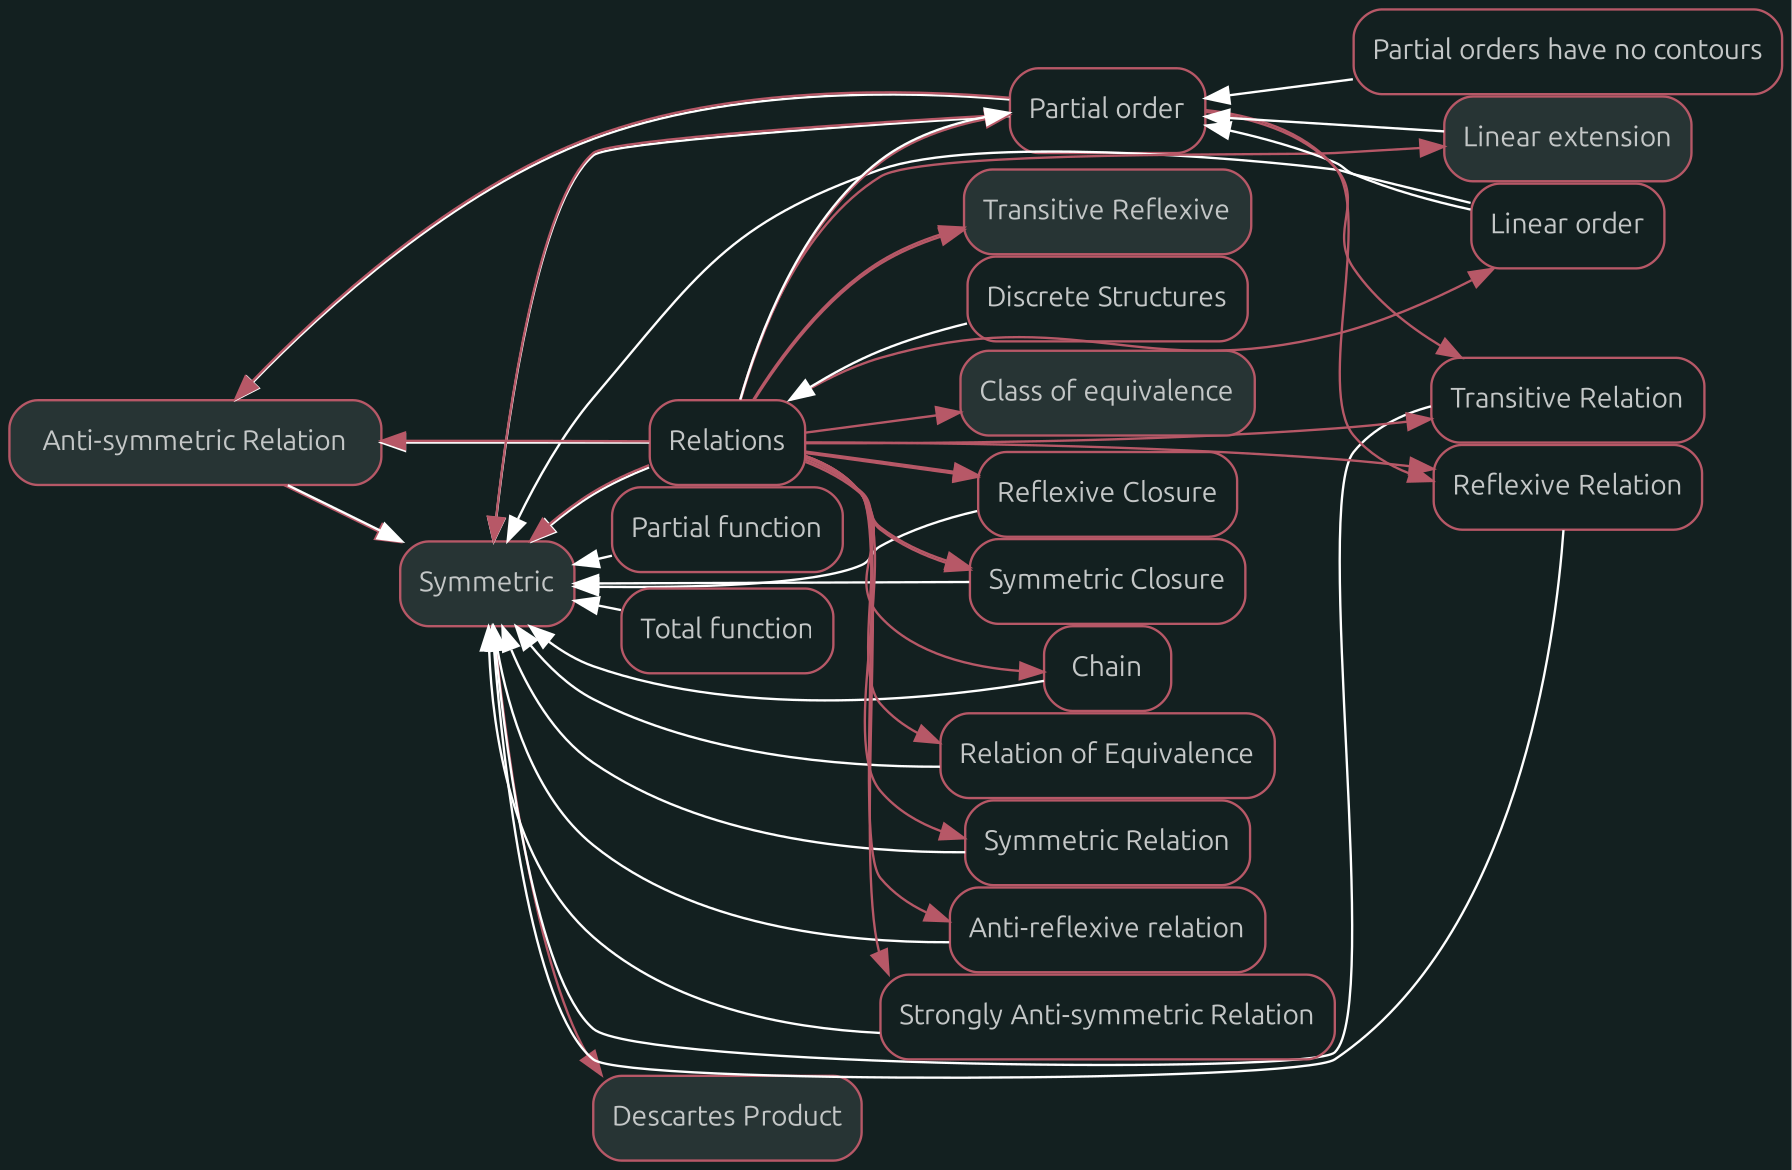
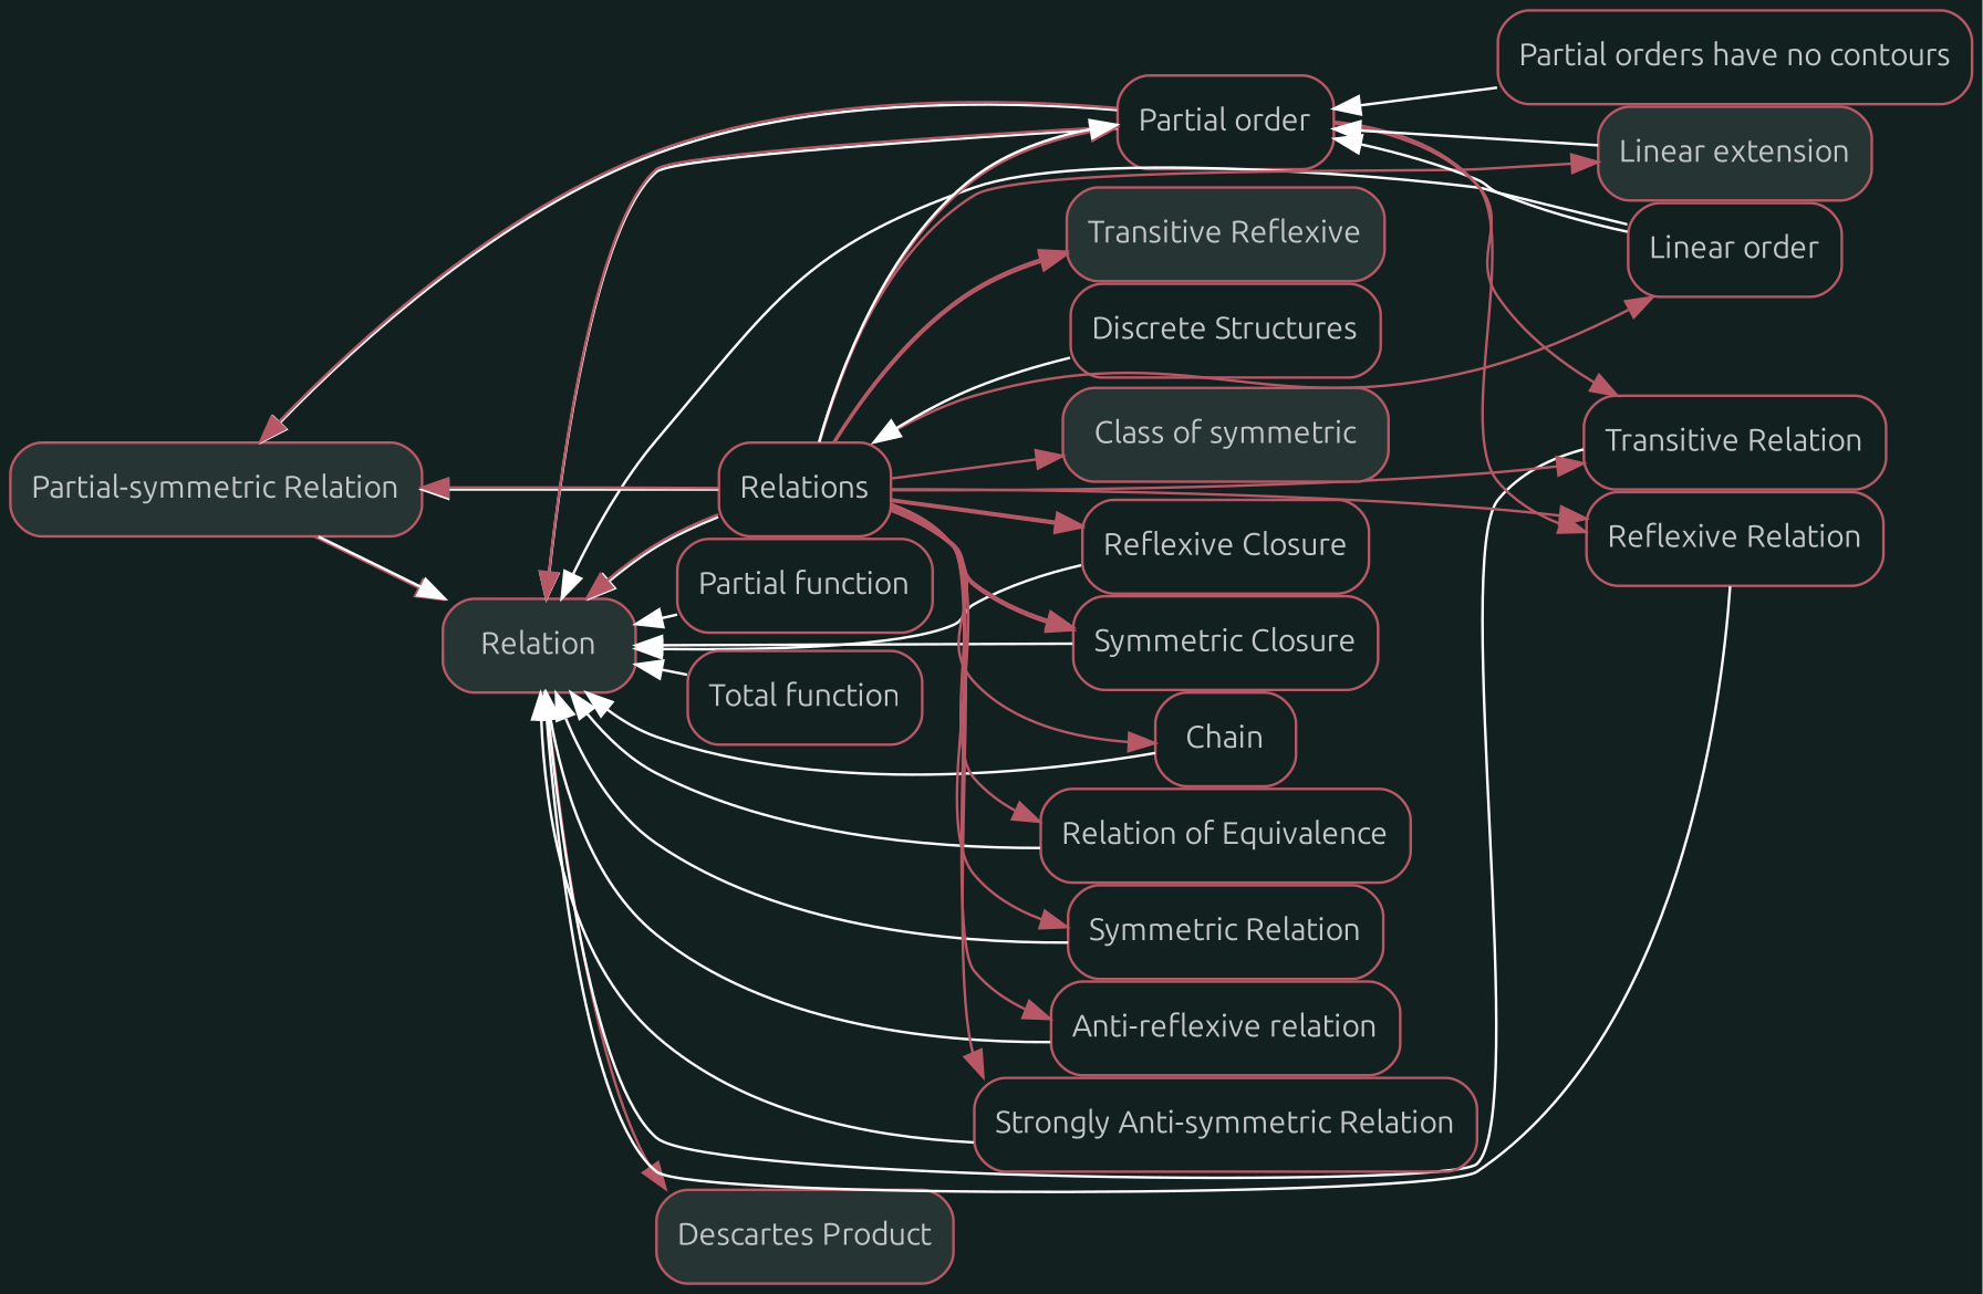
  digraph {
    bgcolor="#132020"
    fontname=Ubuntu
    nodesep=0
    rankdir=LR
    ranksep=0
    node [color="#b75867" fillcolor="#FFFFFF" fontcolor="#c4c7c7" fontname=Ubuntu fontsize="12px" labelfontname=sans shape=rectangle style=rounded]
    edge [color="#b75867" fontname=Ubuntu]
-   n1 [fillcolor="#273434" label="Anti-symmetric Relation" style="rounded,filled"]
-   n2 [fillcolor="#273434" label=Symmetric style="rounded,filled"]
+   n1 [fillcolor="#273434" label="Partial-symmetric Relation" style="rounded,filled"]
+   n2 [fillcolor="#273434" label=Relation style="rounded,filled"]
    n3 [label=Relations]
    n4 [label="Partial order"]
    n5 [fillcolor="#273434" label="Descartes Product" style="rounded,filled"]
    n6 [label=Chain]
    n7 [label="Reflexive Closure"]
    n8 [label="Symmetric Closure"]
    n9 [label="Relation of Equivalence"]
    n10 [label="Symmetric Relation"]
    n11 [label="Partial function"]
    n12 [label="Linear order"]
    n13 [label="Total function"]
    n14 [label="Transitive Relation"]
    n15 [label="Reflexive Relation"]
    n16 [label="Anti-reflexive relation"]
    n17 [label="Strongly Anti-symmetric Relation"]
    n18 [fillcolor="#273434" label="Linear extension" style="rounded,filled"]
-   n19 [fillcolor="#273434" label="Class of equivalence" style="rounded,filled"]
+   n19 [fillcolor="#273434" label="Class of symmetric" style="rounded,filled"]
    n20 [fillcolor="#273434" label="Transitive Reflexive" style="rounded,filled"]
    n21 [label="Discrete Structures"]
    n22 [label="Partial orders have no contours"]
    subgraph sub_1 {
      n1
      n2
    }
    subgraph sub_2 {
      n1
      n3
      n4
    }
    subgraph sub_3 {
      n2
      n5
    }
    subgraph sub_4 {
      n1
      n2
      n3
      n4
      n6
      n7
      n8
      n9
      n10
      n11
      n12
      n13
      n14
      n15
      n16
      n17
    }
    subgraph sub_5 {
      n1
      n2
      n3
      n4
      n6
      n7
      n8
      n9
      n10
      n12
      n14
      n15
      n16
      n17
      n18
      n19
      n20
    }
    subgraph sub_6 {
      n3
      n21
    }
    subgraph sub_7 {
      n1
      n2
      n4
      n14
      n15
    }
    subgraph sub_8 {
      n3
      n4
      n12
      n18
      n22
    }
    n1 -> n2
    n1 -> n3 [color="#FFFFFF" dir=back]
    n1 -> n4 [color="#FFFFFF" dir=back]
    n2 -> n1 [color="#FFFFFF" dir=back]
    n2 -> n3 [color="#FFFFFF" dir=back]
    n2 -> n4 [color="#FFFFFF" dir=back]
    n2 -> n5
    n2 -> n6 [color="#FFFFFF" dir=back]
    n2 -> n7 [color="#FFFFFF" dir=back]
    n2 -> n8 [color="#FFFFFF" dir=back]
    n2 -> n9 [color="#FFFFFF" dir=back]
    n2 -> n10 [color="#FFFFFF" dir=back]
    n2 -> n11 [color="#FFFFFF" dir=back]
    n2 -> n12 [color="#FFFFFF" dir=back]
    n2 -> n13 [color="#FFFFFF" dir=back]
    n2 -> n14 [color="#FFFFFF" dir=back]
    n2 -> n15 [color="#FFFFFF" dir=back]
    n2 -> n16 [color="#FFFFFF" dir=back]
    n2 -> n17 [color="#FFFFFF" dir=back]
    n3 -> n1
    n3 -> n2
    n3 -> n4
    n3 -> n6
    n3 -> n7
    n3 -> n7
    n3 -> n8
    n3 -> n8
    n3 -> n9
    n3 -> n10
    n3 -> n12
    n3 -> n14
    n3 -> n15
    n3 -> n16
    n3 -> n17
    n3 -> n18
    n3 -> n19
    n3 -> n20
    n3 -> n20
    n3 -> n21 [color="#FFFFFF" dir=back]
    n4 -> n1
    n4 -> n2
    n4 -> n3 [color="#FFFFFF" dir=back]
    n4 -> n12 [color="#FFFFFF" dir=back]
    n4 -> n14
    n4 -> n15
    n4 -> n18 [color="#FFFFFF" dir=back]
    n4 -> n22 [color="#FFFFFF" dir=back]
  }
